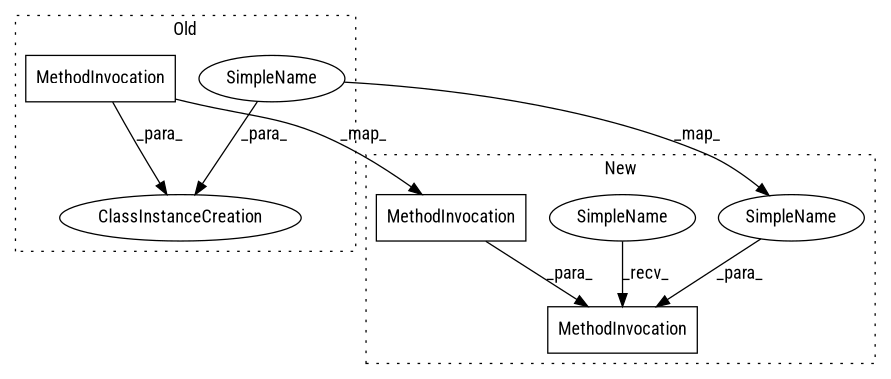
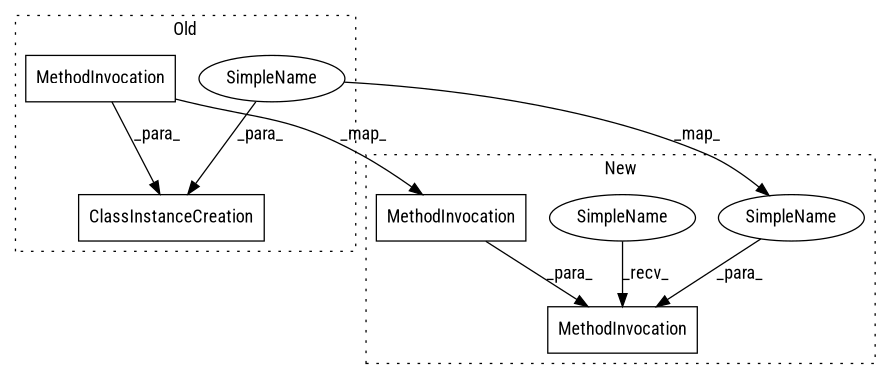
  digraph {
    fontname="Roboto Condensed"
    node [a=32 l=2 shape=box fontname="Roboto Condensed"]
    edge [fontname="Roboto Condensed"]
-   n1 [a=14 l="19,1" label=ClassInstanceCreation s="13306,13333" shape=ellipse]
+   n1 [a=14 l="19,1" label=ClassInstanceCreation s="13306,13333"]
    n2 [l="13326,0" label=MethodInvocation s="-1,13330"]
    n3 [a=42 label=SimpleName s=13331 shape=ellipse]
    n4 [l="17303,0" label=MethodInvocation s="-1,17307"]
    n5 [l="7,1" label=MethodInvocation s="17295,17310"]
    n6 [a=42 l=14 label=SimpleName s=17280 shape=ellipse]
    n7 [a=42 label=SimpleName s=17308 shape=ellipse]
    subgraph cluster_1 {
      label=Old
      style=dotted
      n1
      n2
      n3
    }
    subgraph cluster_2 {
      label=New
      style=dotted
      n4
      n5
      n6
      n7
    }
    n2 -> n1 [label=_para_]
    n2 -> n4 [label=_map_]
    n3 -> n1 [label=_para_]
    n3 -> n7 [label=_map_]
    n4 -> n5 [label=_para_]
    n6 -> n5 [label=_recv_]
    n7 -> n5 [label=_para_]
  }
